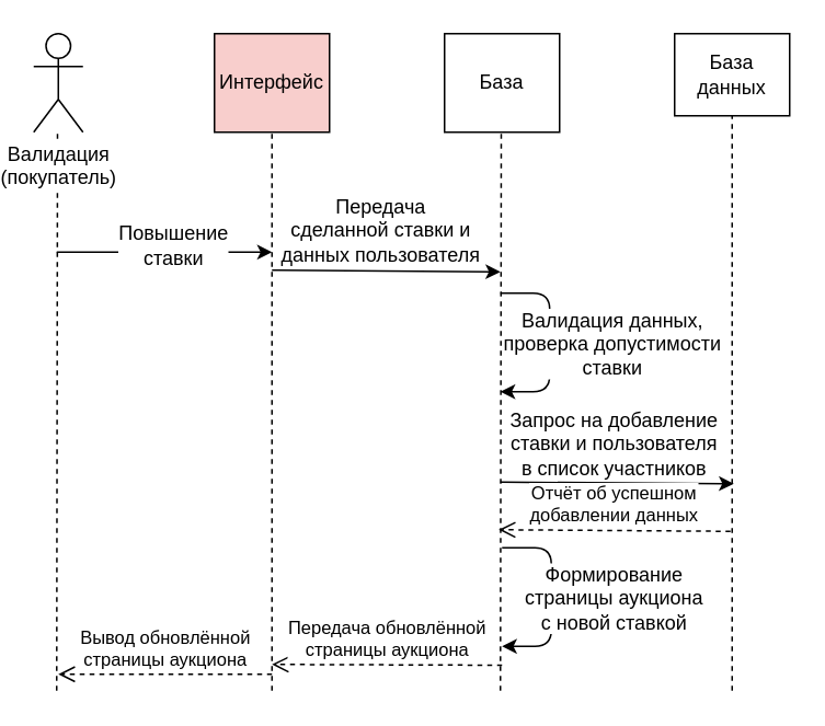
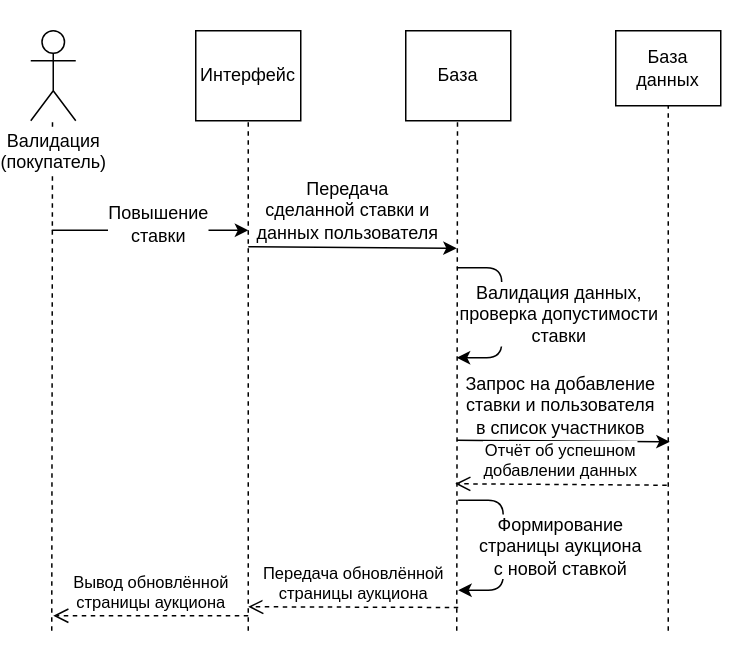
  <mxCell id="0" />
  <mxCell id="1" parent="0" />
- <mxCell id="2" value="Интерфейс" style="rounded=0;whiteSpace=wrap;html=1;fillColor=#f8cecc;" parent="1" vertex="1"><mxGeometry x="130" y="20" width="70" height="60" as="geometry" /></mxCell>
+ <mxCell id="2" value="Интерфейс" style="rounded=0;whiteSpace=wrap;html=1;" parent="1" vertex="1"><mxGeometry x="130" y="20" width="70" height="60" as="geometry" /></mxCell>
  <mxCell id="3" value="База" style="rounded=0;whiteSpace=wrap;html=1;" parent="1" vertex="1"><mxGeometry x="270" y="20" width="70" height="60" as="geometry" /></mxCell>
  <mxCell id="4" value="База данных" style="rounded=0;whiteSpace=wrap;html=1;" parent="1" vertex="1"><mxGeometry x="410" y="20" width="70" height="50" as="geometry" /></mxCell>
  <mxCell id="5" value="" style="endArrow=none;dashed=1;html=1;entryX=0.5;entryY=1;entryDx=0;entryDy=0;" parent="1" target="4" edge="1"><mxGeometry width="50" height="50" relative="1" as="geometry"><mxPoint x="445" y="420" as="sourcePoint" /><mxPoint x="50" y="120" as="targetPoint" /></mxGeometry></mxCell>
  <mxCell id="6" value="" style="endArrow=none;dashed=1;html=1;entryX=0.5;entryY=1;entryDx=0;entryDy=0;" parent="1" edge="1"><mxGeometry width="50" height="50" relative="1" as="geometry"><mxPoint x="304" y="420" as="sourcePoint" /><mxPoint x="304.5" y="80" as="targetPoint" /></mxGeometry></mxCell>
  <mxCell id="7" value="" style="endArrow=none;dashed=1;html=1;entryX=0.5;entryY=1;entryDx=0;entryDy=0;" parent="1" edge="1"><mxGeometry width="50" height="50" relative="1" as="geometry"><mxPoint x="165" y="420" as="sourcePoint" /><mxPoint x="165" y="80" as="targetPoint" /></mxGeometry></mxCell>
  <mxCell id="8" value="" style="endArrow=none;dashed=1;html=1;entryX=0.5;entryY=1;entryDx=0;entryDy=0;" parent="1" edge="1"><mxGeometry width="50" height="50" relative="1" as="geometry"><mxPoint x="34" y="420" as="sourcePoint" /><mxPoint x="34.5" y="80" as="targetPoint" /></mxGeometry></mxCell>
  <mxCell id="9" value="Валидация&lt;br&gt;(покупатель)&lt;br&gt;" style="shape=umlActor;verticalLabelPosition=bottom;labelBackgroundColor=#ffffff;verticalAlign=top;html=1;outlineConnect=0;" parent="1" vertex="1"><mxGeometry x="20" y="20" width="30" height="60" as="geometry" /></mxCell>
  <mxCell id="10" value="" style="endArrow=classic;html=1;" parent="1" edge="1"><mxGeometry width="50" height="50" relative="1" as="geometry"><mxPoint x="34" y="153" as="sourcePoint" /><mxPoint x="165" y="153" as="targetPoint" /></mxGeometry></mxCell>
  <mxCell id="11" value="Повышение&lt;br&gt;ставки" style="text;html=1;resizable=0;points=[];align=center;verticalAlign=middle;labelBackgroundColor=#ffffff;" parent="10" vertex="1" connectable="0"><mxGeometry x="0.23" relative="1" as="geometry"><mxPoint x="-11" y="-5" as="offset" /></mxGeometry></mxCell>
  <mxCell id="12" value="" style="endArrow=classic;html=1;" parent="1" edge="1"><mxGeometry width="50" height="50" relative="1" as="geometry"><mxPoint x="165" y="164" as="sourcePoint" /><mxPoint x="304" y="165" as="targetPoint" /></mxGeometry></mxCell>
  <mxCell id="13" value="Передача&lt;br&gt;сделанной&amp;nbsp;ставки&amp;nbsp;и&lt;br&gt;данных пользователя&lt;br&gt;" style="text;html=1;resizable=0;points=[];align=center;verticalAlign=middle;labelBackgroundColor=#ffffff;" parent="12" vertex="1" connectable="0"><mxGeometry x="-0.143" y="-1" relative="1" as="geometry"><mxPoint x="5.5" y="-25.5" as="offset" /></mxGeometry></mxCell>
  <mxCell id="14" value="" style="endArrow=classic;html=1;" parent="1" edge="1"><mxGeometry width="50" height="50" relative="1" as="geometry"><mxPoint x="304" y="293" as="sourcePoint" /><mxPoint x="446" y="294" as="targetPoint" /></mxGeometry></mxCell>
  <mxCell id="15" value="Запрос на&amp;nbsp;добавление&lt;br&gt;ставки и пользователя&lt;br&gt;в список участников&lt;br&gt;" style="text;html=1;resizable=0;points=[];align=center;verticalAlign=middle;labelBackgroundColor=#ffffff;" parent="14" vertex="1" connectable="0"><mxGeometry x="0.279" relative="1" as="geometry"><mxPoint x="-22" y="-24" as="offset" /></mxGeometry></mxCell>
  <mxCell id="16" value="" style="endArrow=classic;html=1;" parent="1" edge="1"><mxGeometry width="50" height="50" relative="1" as="geometry"><mxPoint x="304" y="178" as="sourcePoint" /><mxPoint x="304" y="238" as="targetPoint" /><Array as="points"><mxPoint x="334" y="178" /><mxPoint x="334" y="238" /></Array></mxGeometry></mxCell>
  <mxCell id="17" value="Валидация&amp;nbsp;данных,&lt;br&gt;проверка допустимости&lt;br&gt;ставки&lt;br&gt;" style="text;html=1;resizable=0;points=[];align=center;verticalAlign=middle;labelBackgroundColor=#ffffff;" parent="16" vertex="1" connectable="0"><mxGeometry x="0.079" relative="1" as="geometry"><mxPoint x="37" y="-5" as="offset" /></mxGeometry></mxCell>
  <mxCell id="18" value="&lt;span&gt;Отчёт об успешном&lt;/span&gt;&lt;br&gt;&lt;span&gt;добавлении данных&lt;/span&gt;" style="html=1;verticalAlign=bottom;endArrow=open;dashed=1;endSize=8;" edge="1" parent="1"><mxGeometry relative="1" as="geometry"><mxPoint x="444" y="323" as="sourcePoint" /><mxPoint x="303" y="322" as="targetPoint" /><mxPoint as="offset" /></mxGeometry></mxCell>
  <mxCell id="19" value="Передача обновлённой&lt;br&gt;страницы аукциона&lt;br&gt;" style="html=1;verticalAlign=bottom;endArrow=open;dashed=1;endSize=8;" edge="1" parent="1"><mxGeometry relative="1" as="geometry"><mxPoint x="305" y="404.5" as="sourcePoint" /><mxPoint x="165" y="404" as="targetPoint" /></mxGeometry></mxCell>
  <mxCell id="20" value="&lt;span&gt;Вывод обновлённой&lt;/span&gt;&lt;br&gt;&lt;span&gt;страницы аукциона&lt;/span&gt;" style="html=1;verticalAlign=bottom;endArrow=open;dashed=1;endSize=8;" edge="1" parent="1"><mxGeometry relative="1" as="geometry"><mxPoint x="165" y="410" as="sourcePoint" /><mxPoint x="35" y="410" as="targetPoint" /></mxGeometry></mxCell>
  <mxCell id="21" value="" style="endArrow=classic;html=1;" edge="1" parent="1"><mxGeometry width="50" height="50" relative="1" as="geometry"><mxPoint x="305" y="333" as="sourcePoint" /><mxPoint x="305" y="393" as="targetPoint" /><Array as="points"><mxPoint x="335" y="333" /><mxPoint x="335" y="393" /></Array></mxGeometry></mxCell>
  <mxCell id="22" value="Формирование&lt;br&gt;страницы аукциона&lt;br&gt;с новой ставкой&lt;br&gt;" style="text;html=1;resizable=0;points=[];align=center;verticalAlign=middle;labelBackgroundColor=#ffffff;" vertex="1" connectable="0" parent="21"><mxGeometry x="0.079" relative="1" as="geometry"><mxPoint x="37" y="-5" as="offset" /></mxGeometry></mxCell>
